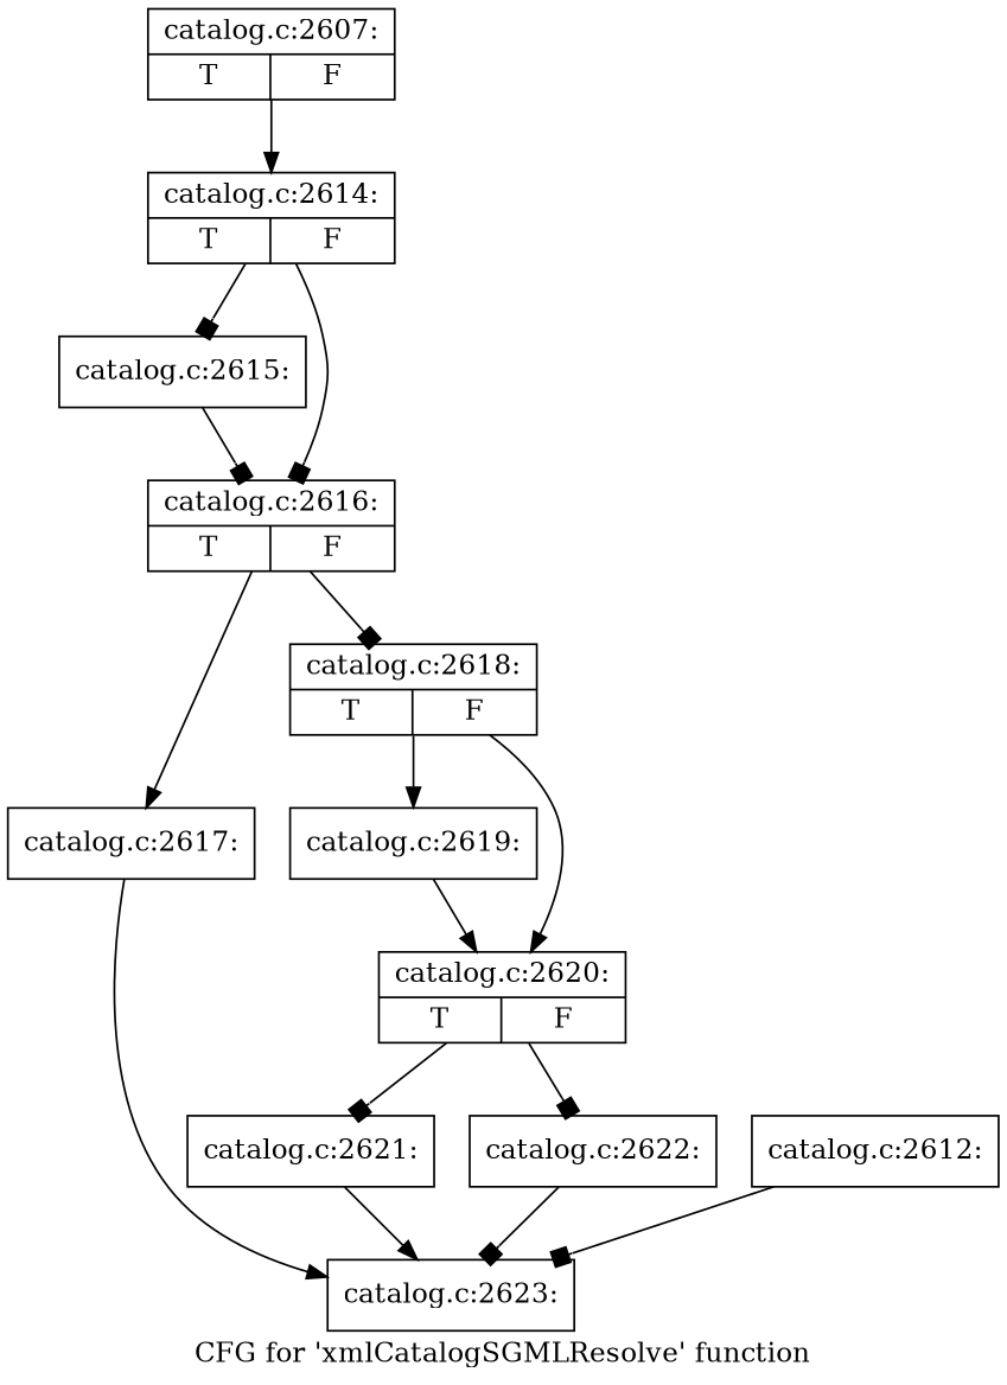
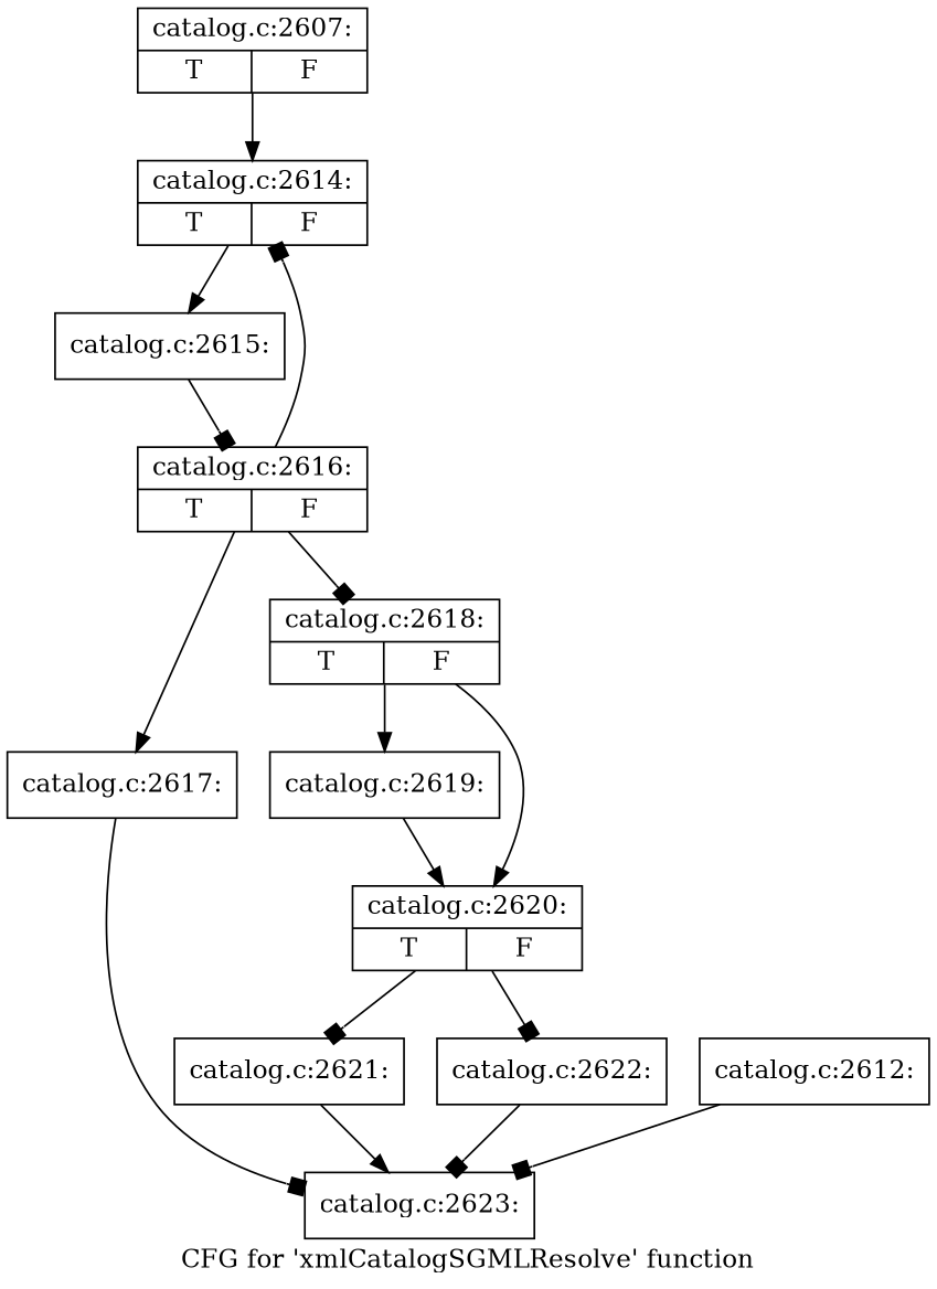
  digraph {
    label="CFG for 'xmlCatalogSGMLResolve' function"
    node [shape=record]
    edge [arrowhead=box]
    n1 [label="{catalog.c:2607:|{<s0>T|<s1>F}}"]
    n2 [label="{catalog.c:2614:|{<s0>T|<s1>F}}"]
    n3 [label="{catalog.c:2612:}"]
    n4 [label="{catalog.c:2623:}"]
    n5 [label="{catalog.c:2615:}"]
    n6 [label="{catalog.c:2616:|{<s0>T|<s1>F}}"]
    n7 [label="{catalog.c:2617:}"]
    n8 [label="{catalog.c:2618:|{<s0>T|<s1>F}}"]
    n9 [label="{catalog.c:2619:}"]
    n10 [label="{catalog.c:2620:|{<s0>T|<s1>F}}"]
    n11 [label="{catalog.c:2621:}"]
    n12 [label="{catalog.c:2622:}"]
    n1 -> n2 [arrowhead=normal]
-   n2 -> n5
-   n2 -> n6
+   n2 -> n5 [arrowhead=normal]
+   n6 -> n2
    n3 -> n4
    n5 -> n6
    n6 -> n7 [arrowhead=normal]
    n6 -> n8
-   n7 -> n4 [arrowhead=normal]
+   n7 -> n4
    n8 -> n9 [arrowhead=normal]
    n8 -> n10 [arrowhead=normal]
    n9 -> n10 [arrowhead=normal]
    n10 -> n11
    n10 -> n12
    n11 -> n4 [arrowhead=normal]
    n12 -> n4
  }
